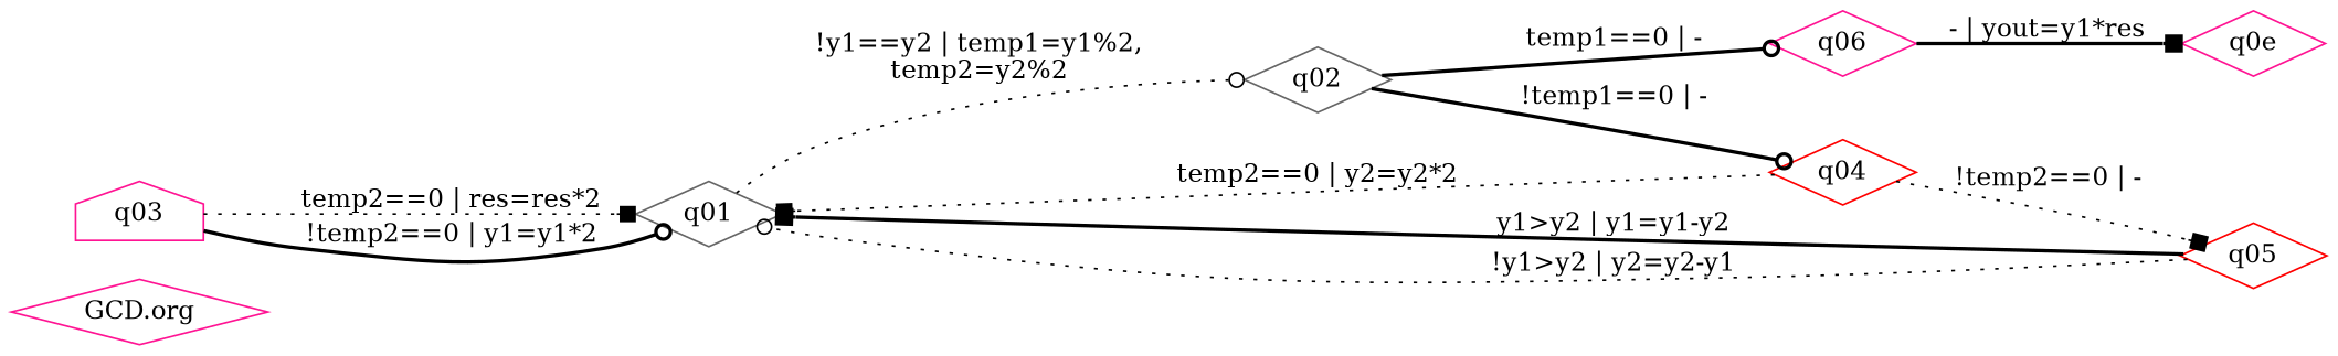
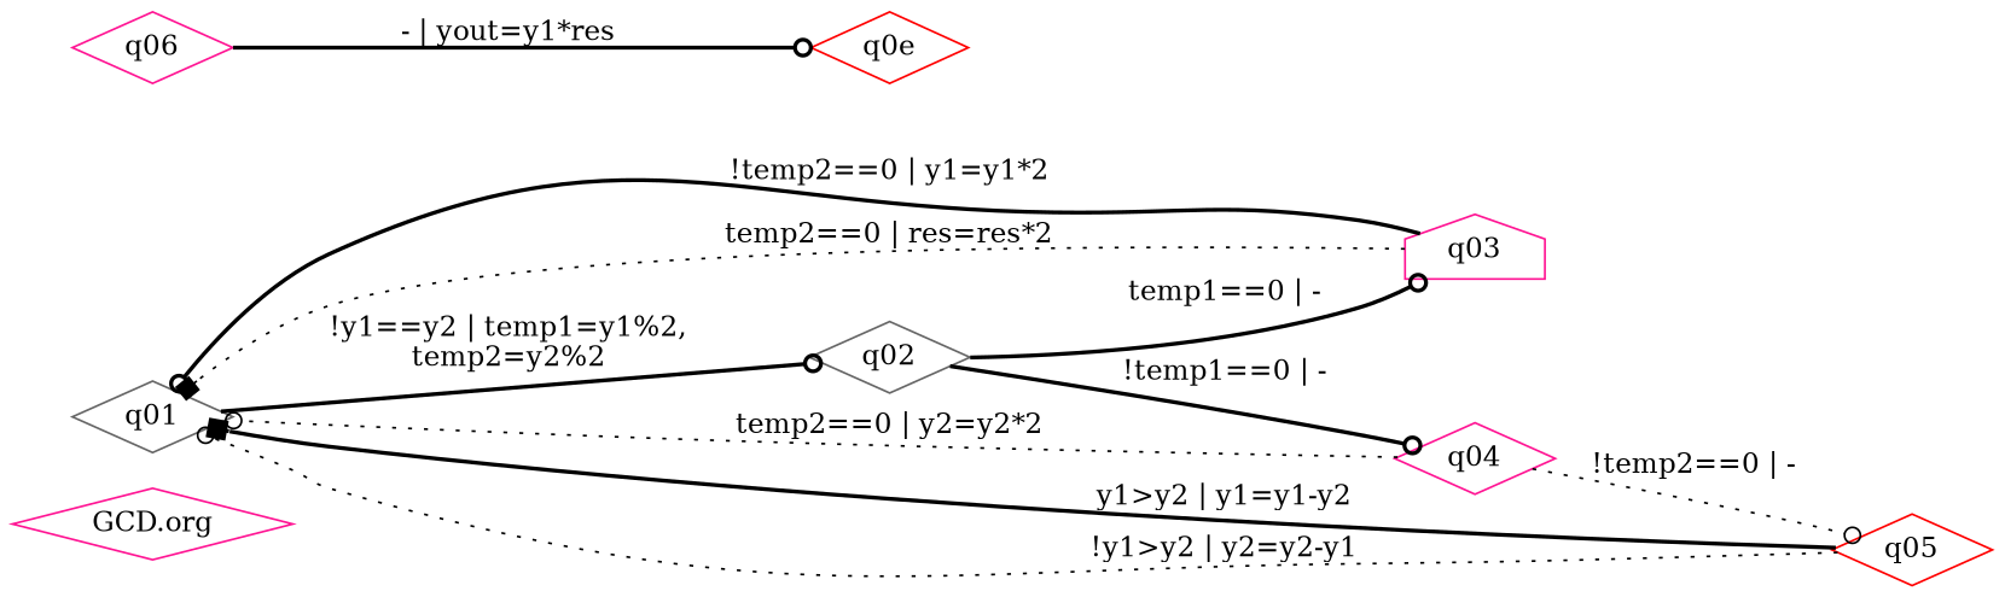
  digraph {
    rankdir=LR
    node [color=deeppink shape=diamond]
    edge [arrowhead=odot style=bold]
    "GCD.org"
    q01 [color=gray40]
    q02 [color=gray40]
-   q0e
+   q0e [color=red]
    q06
    q03 [shape=house]
-   q04 [color=red]
+   q04
    q05 [color=red]
-   q01 -> q02 [label="!y1==y2 | temp1=y1%2,\ntemp2=y2%2" style=dotted]
-   q02 -> q06 [label="temp1==0 | -"]
+   q01 -> q02 [label="!y1==y2 | temp1=y1%2,\ntemp2=y2%2"]
+   q02 -> q03 [label="temp1==0 | -"]
    q02 -> q04 [label="!temp1==0 | -"]
-   q06 -> q0e [arrowhead=box label="- | yout=y1*res"]
+   q06 -> q0e [label="- | yout=y1*res"]
    q03 -> q01 [arrowhead=box label="temp2==0 | res=res*2" style=dotted]
    q03 -> q01 [label="!temp2==0 | y1=y1*2"]
-   q04 -> q01 [arrowhead=box label="temp2==0 | y2=y2*2" style=dotted]
-   q04 -> q05 [arrowhead=box label="!temp2==0 | -" style=dotted]
+   q04 -> q01 [label="temp2==0 | y2=y2*2" style=dotted]
+   q04 -> q05 [label="!temp2==0 | -" style=dotted]
    q05 -> q01 [arrowhead=box label="y1>y2 | y1=y1-y2"]
    q05 -> q01 [label="!y1>y2 | y2=y2-y1" style=dotted]
  }
